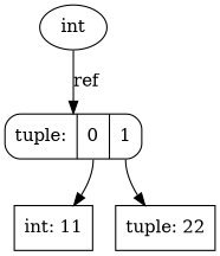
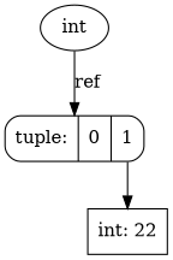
  digraph {
    node [shape=box]
    n1 [label=int shape=ellipse]
    n2 [label="tuple: | <0> 0|<1> 1" shape=Mrecord]
-   n3 [label="int: 11"]
-   n4 [label="tuple: 22"]
+   n4 [label="int: 22"]
    n1 -> n2 [label=ref]
-   n2 -> n3 [tailport=0]
    n2 -> n4 [tailport=1]
  }
